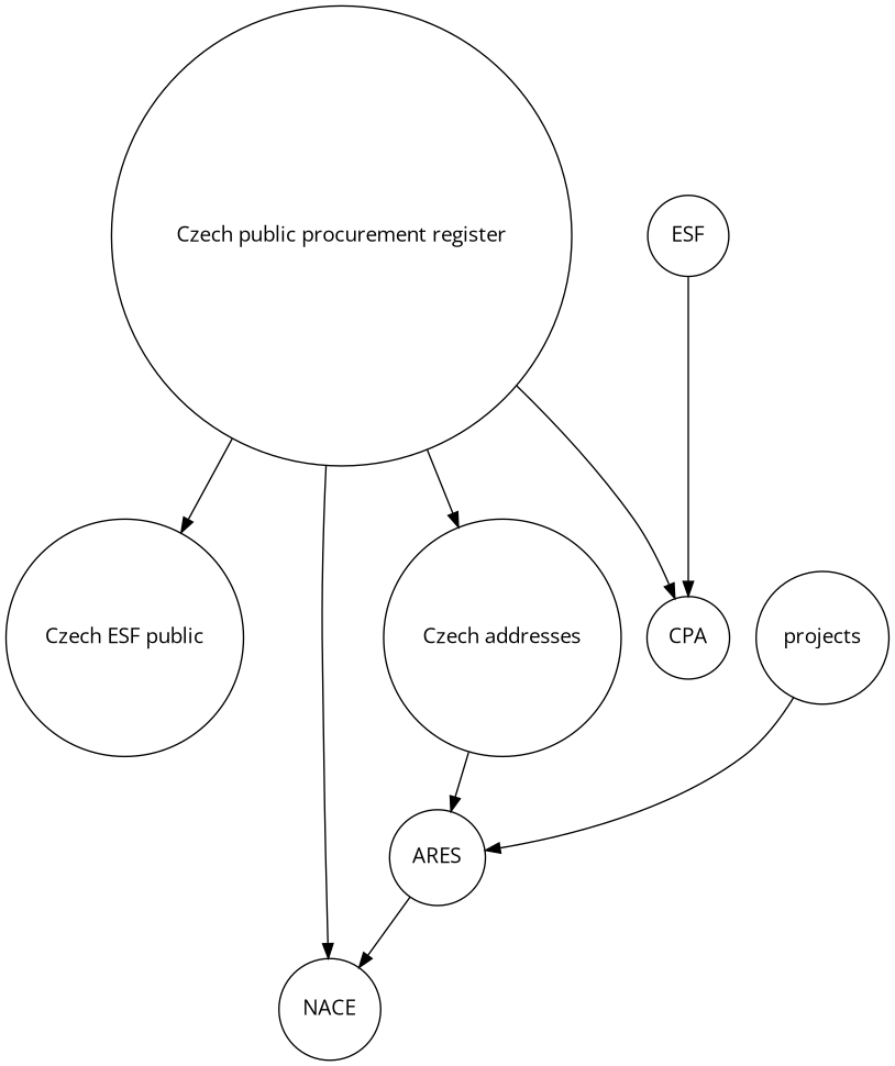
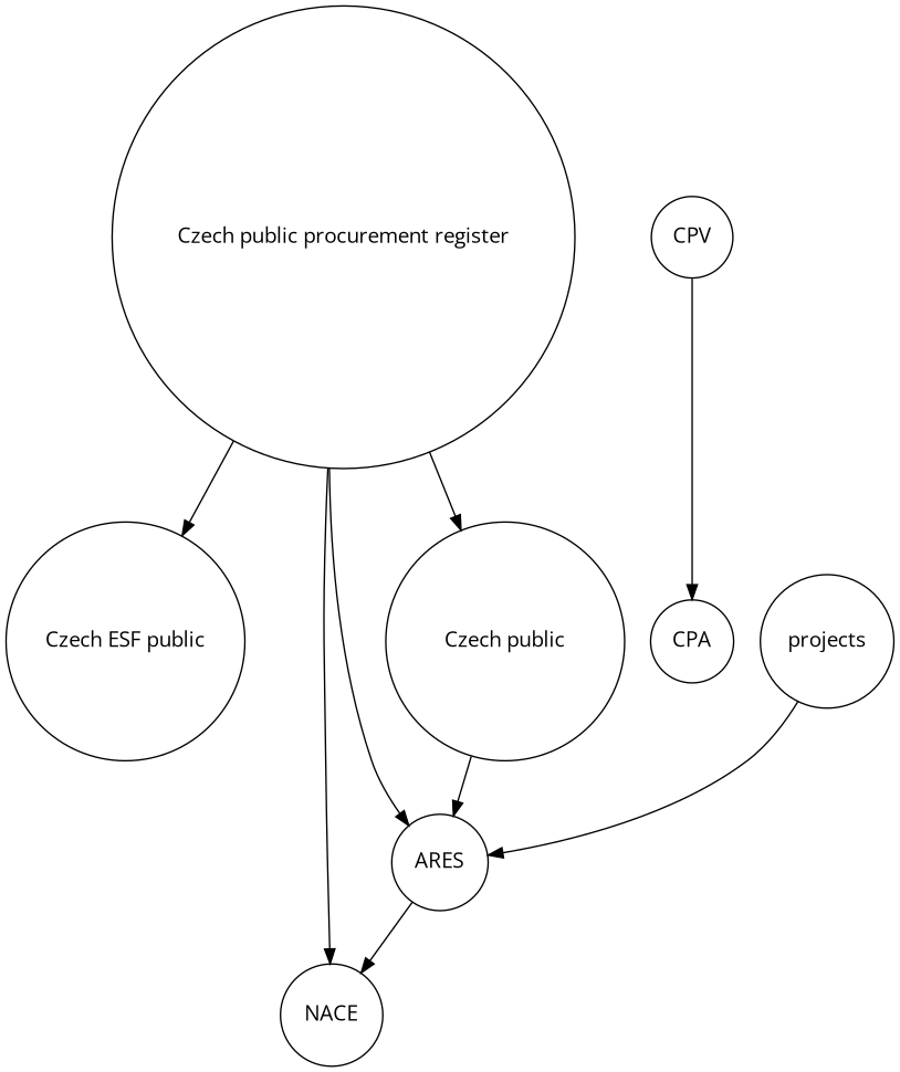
  digraph {
    splines=true
    node [fontname="Open Sans" shape=circle]
    n1 [label="Czech public procurement register"]
    n2 [label=ARES]
-   n3 [label="Czech addresses"]
+   n3 [label="Czech public"]
    n4 [label="Czech ESF public"]
    n5 [label=NACE]
-   n6 [label=ESF]
+   n6 [label=CPV]
    n7 [label=CPA]
    n8 [label=projects]
-   n1 -> n7
+   n1 -> n2
    n1 -> n3
    n1 -> n4
    n1 -> n5
    n2 -> n5
    n3 -> n2
    n6 -> n7
    n8 -> n2
  }
